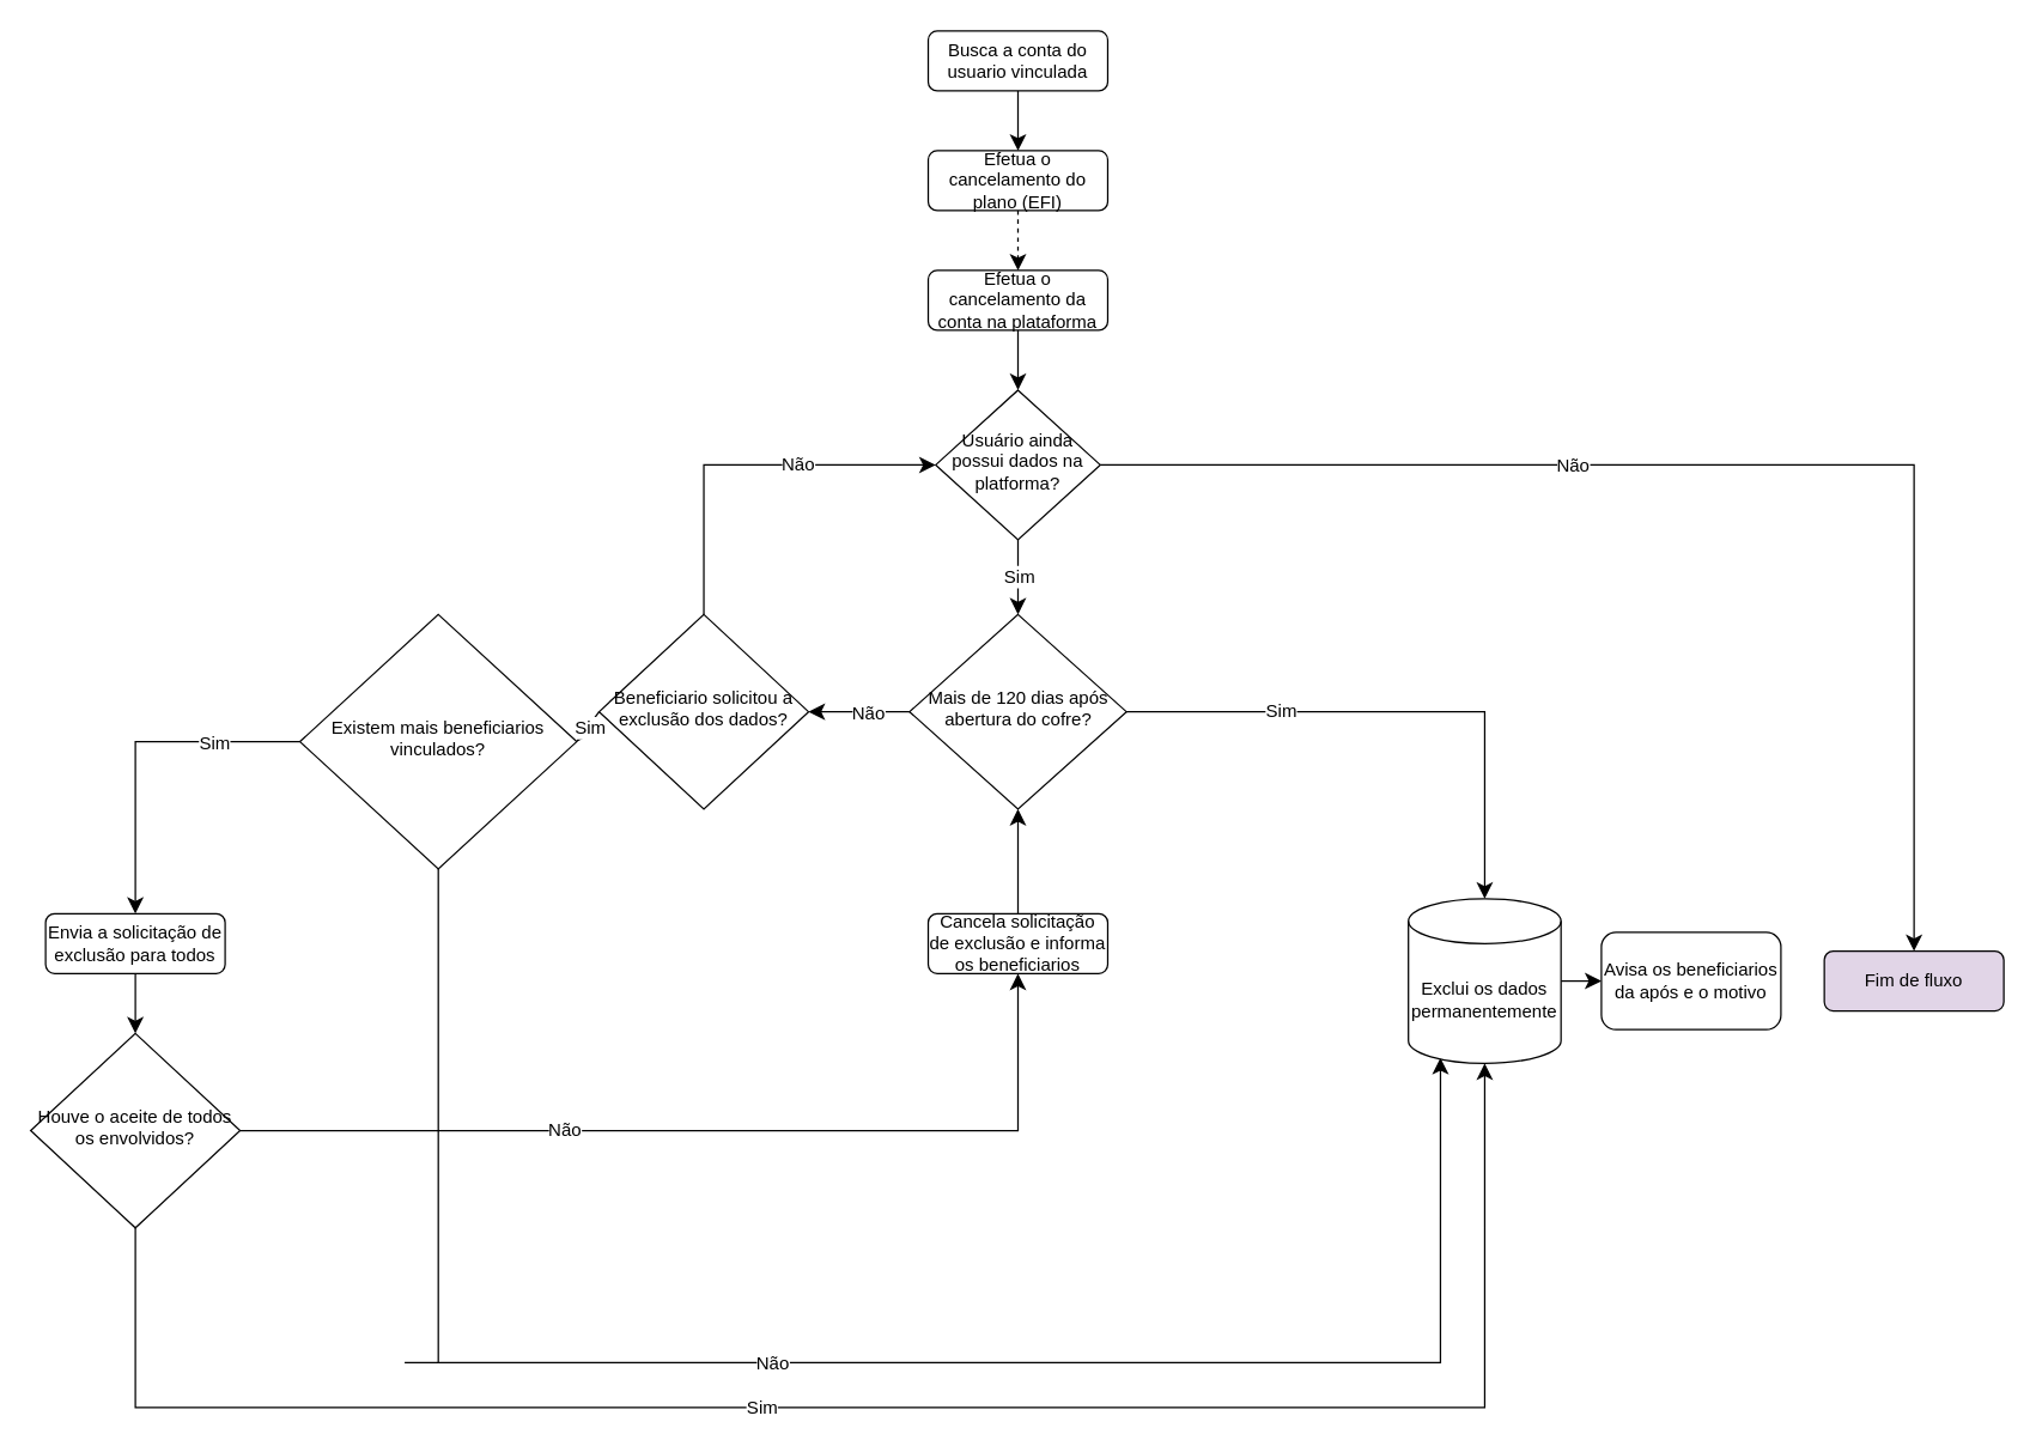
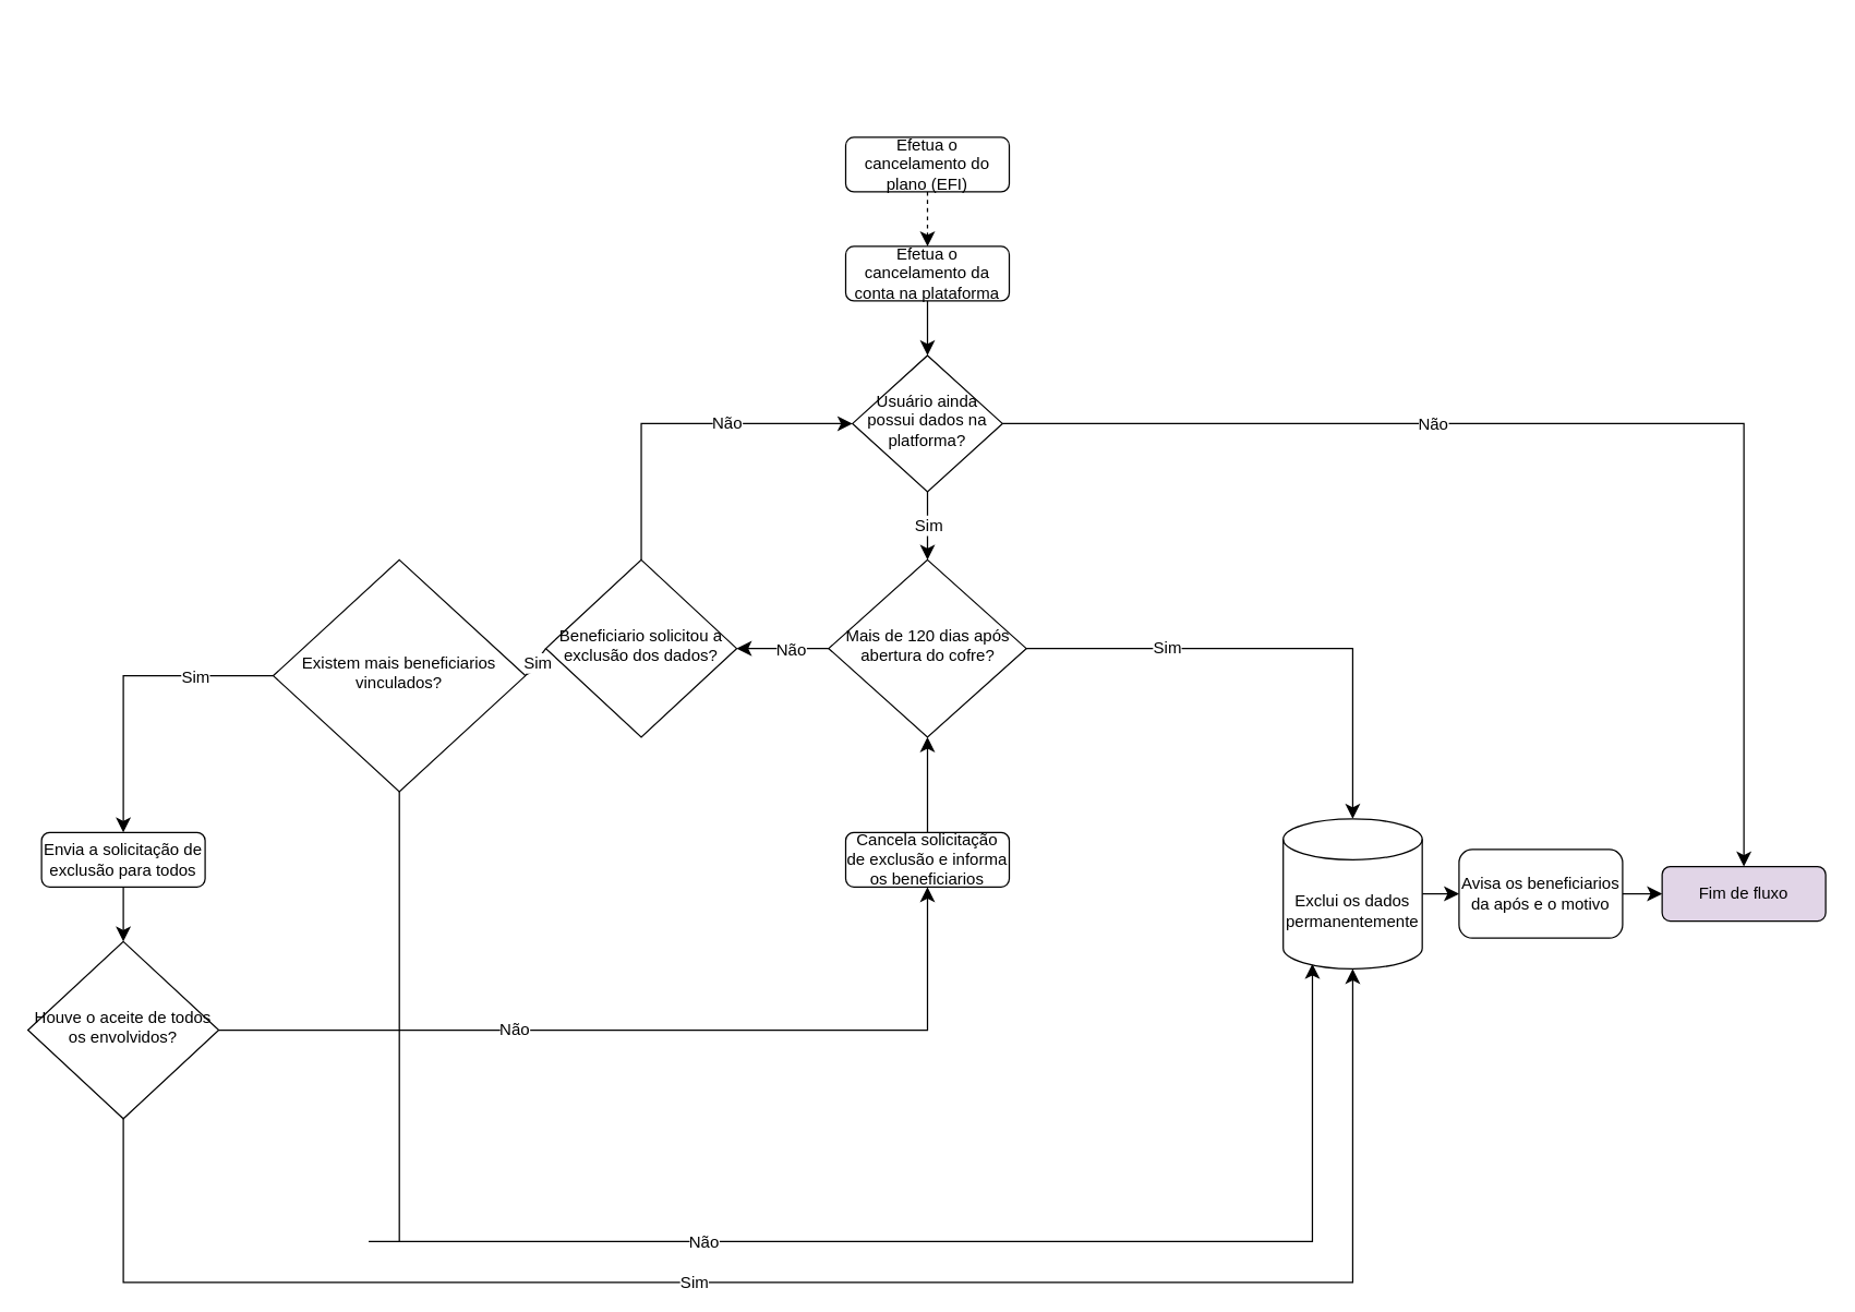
  <mxCell id="0" />
  <mxCell id="1" parent="0" />
  <mxCell id="2" style="edgeStyle=none;curved=1;rounded=0;orthogonalLoop=1;jettySize=auto;html=1;exitX=0.5;exitY=1;exitDx=0;exitDy=0;entryX=0.5;entryY=0;entryDx=0;entryDy=0;fontSize=12;startSize=8;endSize=8;dashed=1;" edge="1" parent="1" source="3" target="5"><mxGeometry relative="1" as="geometry" /></mxCell>
  <mxCell id="3" value="Efetua o cancelamento do plano (EFI)" style="rounded=1;whiteSpace=wrap;html=1;fontSize=12;glass=0;strokeWidth=1;shadow=0;" vertex="1" parent="1"><mxGeometry x="620" y="100" width="120" height="40" as="geometry" /></mxCell>
  <mxCell id="4" style="edgeStyle=none;curved=1;rounded=0;orthogonalLoop=1;jettySize=auto;html=1;exitX=0.5;exitY=1;exitDx=0;exitDy=0;entryX=0.5;entryY=0;entryDx=0;entryDy=0;fontSize=12;startSize=8;endSize=8;" edge="1" parent="1" source="5" target="22"><mxGeometry relative="1" as="geometry" /></mxCell>
  <mxCell id="5" value="Efetua o cancelamento da conta na plataforma" style="rounded=1;whiteSpace=wrap;html=1;fontSize=12;glass=0;strokeWidth=1;shadow=0;" vertex="1" parent="1"><mxGeometry x="620" y="180" width="120" height="40" as="geometry" /></mxCell>
  <mxCell id="6" style="edgeStyle=orthogonalEdgeStyle;rounded=0;orthogonalLoop=1;jettySize=auto;html=1;exitX=1;exitY=0.5;exitDx=0;exitDy=0;entryX=0.5;entryY=0;entryDx=0;entryDy=0;fontSize=12;startSize=8;endSize=8;entryPerimeter=0;" edge="1" parent="1" source="10" target="41"><mxGeometry relative="1" as="geometry" /></mxCell>
  <mxCell id="7" value="Sim" style="edgeLabel;html=1;align=center;verticalAlign=middle;resizable=0;points=[];fontSize=12;" vertex="1" connectable="0" parent="6"><mxGeometry x="-0.434" y="1" relative="1" as="geometry"><mxPoint as="offset" /></mxGeometry></mxCell>
  <mxCell id="8" style="edgeStyle=none;curved=1;rounded=0;orthogonalLoop=1;jettySize=auto;html=1;exitX=0;exitY=0.5;exitDx=0;exitDy=0;entryX=1;entryY=0.5;entryDx=0;entryDy=0;fontSize=12;startSize=8;endSize=8;" edge="1" parent="1" source="10" target="27"><mxGeometry relative="1" as="geometry" /></mxCell>
  <mxCell id="9" value="Não" style="edgeLabel;html=1;align=center;verticalAlign=middle;resizable=0;points=[];fontSize=12;" vertex="1" connectable="0" parent="8"><mxGeometry x="-0.183" y="1" relative="1" as="geometry"><mxPoint as="offset" /></mxGeometry></mxCell>
  <mxCell id="10" value="Mais de 120 dias após abertura do cofre?" style="rhombus;whiteSpace=wrap;html=1;shadow=0;fontFamily=Helvetica;fontSize=12;align=center;strokeWidth=1;spacing=6;spacingTop=-4;" vertex="1" parent="1"><mxGeometry x="607.5" y="410" width="145" height="130" as="geometry" /></mxCell>
- <mxCell id="11" style="edgeStyle=none;curved=1;rounded=0;orthogonalLoop=1;jettySize=auto;html=1;exitX=0.5;exitY=1;exitDx=0;exitDy=0;entryX=0.5;entryY=0;entryDx=0;entryDy=0;fontSize=12;startSize=8;endSize=8;" edge="1" parent="1" source="12" target="3"><mxGeometry relative="1" as="geometry" /></mxCell>
- <mxCell id="12" value="Busca a conta do usuario vinculada" style="rounded=1;whiteSpace=wrap;html=1;fontSize=12;glass=0;strokeWidth=1;shadow=0;" vertex="1" parent="1"><mxGeometry x="620" y="20" width="120" height="40" as="geometry" /></mxCell>
+ <mxCell id="13" value="" style="edgeStyle=none;curved=1;rounded=0;orthogonalLoop=1;jettySize=auto;html=1;fontSize=12;startSize=8;endSize=8;" edge="1" parent="1" source="14" target="15"><mxGeometry relative="1" as="geometry" /></mxCell>
  <mxCell id="14" value="Avisa os beneficiarios da após e o motivo" style="rounded=1;whiteSpace=wrap;html=1;fontSize=12;glass=0;strokeWidth=1;shadow=0;" vertex="1" parent="1"><mxGeometry x="1070" y="622.5" width="120" height="65" as="geometry" /></mxCell>
  <mxCell id="15" value="Fim de fluxo" style="rounded=1;whiteSpace=wrap;html=1;fontSize=12;glass=0;strokeWidth=1;shadow=0;fillColor=#e1d5e7;" vertex="1" parent="1"><mxGeometry x="1219" y="635" width="120" height="40" as="geometry" /></mxCell>
  <mxCell id="16" value="" style="edgeStyle=none;curved=1;rounded=0;orthogonalLoop=1;jettySize=auto;html=1;fontSize=12;startSize=8;endSize=8;" edge="1" parent="1" source="17" target="10"><mxGeometry relative="1" as="geometry" /></mxCell>
  <mxCell id="17" value="Cancela solicitação de exclusão e informa os beneficiarios" style="rounded=1;whiteSpace=wrap;html=1;fontSize=12;glass=0;strokeWidth=1;shadow=0;" vertex="1" parent="1"><mxGeometry x="620" y="610" width="120" height="40" as="geometry" /></mxCell>
  <mxCell id="18" style="edgeStyle=none;curved=1;rounded=0;orthogonalLoop=1;jettySize=auto;html=1;exitX=0.5;exitY=1;exitDx=0;exitDy=0;entryX=0.5;entryY=0;entryDx=0;entryDy=0;fontSize=12;startSize=8;endSize=8;" edge="1" parent="1" source="22" target="10"><mxGeometry relative="1" as="geometry" /></mxCell>
  <mxCell id="19" value="Sim" style="edgeLabel;html=1;align=center;verticalAlign=middle;resizable=0;points=[];fontSize=12;" vertex="1" connectable="0" parent="18"><mxGeometry x="-0.04" relative="1" as="geometry"><mxPoint as="offset" /></mxGeometry></mxCell>
  <mxCell id="20" style="edgeStyle=orthogonalEdgeStyle;rounded=0;orthogonalLoop=1;jettySize=auto;html=1;exitX=1;exitY=0.5;exitDx=0;exitDy=0;entryX=0.5;entryY=0;entryDx=0;entryDy=0;fontSize=12;startSize=8;endSize=8;" edge="1" parent="1" source="22" target="15"><mxGeometry relative="1" as="geometry"><mxPoint x="804" y="310" as="targetPoint" /></mxGeometry></mxCell>
  <mxCell id="21" value="Não" style="edgeLabel;html=1;align=center;verticalAlign=middle;resizable=0;points=[];fontSize=12;" vertex="1" connectable="0" parent="20"><mxGeometry x="-0.275" relative="1" as="geometry"><mxPoint as="offset" /></mxGeometry></mxCell>
  <mxCell id="22" value="Usuário ainda possui dados na platforma?" style="rhombus;whiteSpace=wrap;html=1;shadow=0;fontFamily=Helvetica;fontSize=12;align=center;strokeWidth=1;spacing=6;spacingTop=-4;" vertex="1" parent="1"><mxGeometry x="625" y="260" width="110" height="100" as="geometry" /></mxCell>
  <mxCell id="23" style="edgeStyle=none;curved=1;rounded=0;orthogonalLoop=1;jettySize=auto;html=1;exitX=0;exitY=0.5;exitDx=0;exitDy=0;entryX=1;entryY=0.5;entryDx=0;entryDy=0;fontSize=12;startSize=8;endSize=8;" edge="1" parent="1" source="27" target="32"><mxGeometry relative="1" as="geometry" /></mxCell>
  <mxCell id="24" value="Sim" style="edgeLabel;html=1;align=center;verticalAlign=middle;resizable=0;points=[];fontSize=12;" vertex="1" connectable="0" parent="23"><mxGeometry x="-0.049" y="1" relative="1" as="geometry"><mxPoint as="offset" /></mxGeometry></mxCell>
  <mxCell id="25" style="edgeStyle=orthogonalEdgeStyle;rounded=0;orthogonalLoop=1;jettySize=auto;html=1;exitX=0.5;exitY=0;exitDx=0;exitDy=0;entryX=0;entryY=0.5;entryDx=0;entryDy=0;fontSize=12;startSize=8;endSize=8;" edge="1" parent="1" source="27" target="22"><mxGeometry relative="1" as="geometry" /></mxCell>
  <mxCell id="26" value="Não" style="edgeLabel;html=1;align=center;verticalAlign=middle;resizable=0;points=[];fontSize=12;" vertex="1" connectable="0" parent="25"><mxGeometry x="0.274" y="1" relative="1" as="geometry"><mxPoint as="offset" /></mxGeometry></mxCell>
  <mxCell id="27" value="Beneficiario solicitou a exclusão dos dados?" style="rhombus;whiteSpace=wrap;html=1;shadow=0;fontFamily=Helvetica;fontSize=12;align=center;strokeWidth=1;spacing=6;spacingTop=-4;" vertex="1" parent="1"><mxGeometry x="400" y="410" width="140" height="130" as="geometry" /></mxCell>
  <mxCell id="28" style="edgeStyle=orthogonalEdgeStyle;rounded=0;orthogonalLoop=1;jettySize=auto;html=1;exitX=0.5;exitY=1;exitDx=0;exitDy=0;entryX=0.21;entryY=0.967;entryDx=0;entryDy=0;fontSize=12;startSize=8;endSize=8;entryPerimeter=0;" edge="1" parent="1" source="32" target="41"><mxGeometry relative="1" as="geometry"><Array as="points"><mxPoint x="270" y="910" /><mxPoint x="962" y="910" /><mxPoint x="962" y="836" /></Array></mxGeometry></mxCell>
  <mxCell id="29" value="Não" style="edgeLabel;html=1;align=center;verticalAlign=middle;resizable=0;points=[];fontSize=12;" vertex="1" connectable="0" parent="28"><mxGeometry x="-0.042" relative="1" as="geometry"><mxPoint as="offset" /></mxGeometry></mxCell>
  <mxCell id="30" style="edgeStyle=orthogonalEdgeStyle;rounded=0;orthogonalLoop=1;jettySize=auto;html=1;exitX=0;exitY=0.5;exitDx=0;exitDy=0;entryX=0.5;entryY=0;entryDx=0;entryDy=0;fontSize=12;startSize=8;endSize=8;" edge="1" parent="1" source="32" target="34"><mxGeometry relative="1" as="geometry" /></mxCell>
  <mxCell id="31" value="Sim" style="edgeLabel;html=1;align=center;verticalAlign=middle;resizable=0;points=[];fontSize=12;" vertex="1" connectable="0" parent="30"><mxGeometry x="-0.472" y="1" relative="1" as="geometry"><mxPoint x="1" as="offset" /></mxGeometry></mxCell>
  <mxCell id="32" value="Existem mais beneficiarios vinculados?" style="rhombus;whiteSpace=wrap;html=1;shadow=0;fontFamily=Helvetica;fontSize=12;align=center;strokeWidth=1;spacing=6;spacingTop=-4;" vertex="1" parent="1"><mxGeometry x="200" y="410" width="185" height="170" as="geometry" /></mxCell>
  <mxCell id="33" style="edgeStyle=none;curved=1;rounded=0;orthogonalLoop=1;jettySize=auto;html=1;exitX=0.5;exitY=1;exitDx=0;exitDy=0;entryX=0.5;entryY=0;entryDx=0;entryDy=0;fontSize=12;startSize=8;endSize=8;" edge="1" parent="1" source="34" target="39"><mxGeometry relative="1" as="geometry" /></mxCell>
  <mxCell id="34" value="Envia a solicitação de exclusão para todos" style="rounded=1;whiteSpace=wrap;html=1;fontSize=12;glass=0;strokeWidth=1;shadow=0;" vertex="1" parent="1"><mxGeometry x="30" y="610" width="120" height="40" as="geometry" /></mxCell>
  <mxCell id="35" style="edgeStyle=orthogonalEdgeStyle;rounded=0;orthogonalLoop=1;jettySize=auto;html=1;exitX=0.5;exitY=1;exitDx=0;exitDy=0;fontSize=12;startSize=8;endSize=8;entryX=0.5;entryY=1;entryDx=0;entryDy=0;entryPerimeter=0;" edge="1" parent="1" source="39" target="41"><mxGeometry relative="1" as="geometry"><mxPoint x="1010" y="800" as="targetPoint" /><Array as="points"><mxPoint x="90" y="940" /><mxPoint x="992" y="940" /></Array></mxGeometry></mxCell>
  <mxCell id="36" value="Sim" style="edgeLabel;html=1;align=center;verticalAlign=middle;resizable=0;points=[];fontSize=12;" vertex="1" connectable="0" parent="35"><mxGeometry x="-0.14" relative="1" as="geometry"><mxPoint as="offset" /></mxGeometry></mxCell>
  <mxCell id="37" style="edgeStyle=orthogonalEdgeStyle;rounded=0;orthogonalLoop=1;jettySize=auto;html=1;exitX=1;exitY=0.5;exitDx=0;exitDy=0;entryX=0.5;entryY=1;entryDx=0;entryDy=0;fontSize=12;startSize=8;endSize=8;" edge="1" parent="1" source="39" target="17"><mxGeometry relative="1" as="geometry" /></mxCell>
  <mxCell id="38" value="Não" style="edgeLabel;html=1;align=center;verticalAlign=middle;resizable=0;points=[];fontSize=12;" vertex="1" connectable="0" parent="37"><mxGeometry x="-0.305" y="1" relative="1" as="geometry"><mxPoint x="-1" as="offset" /></mxGeometry></mxCell>
  <mxCell id="39" value="Houve o aceite de todos os envolvidos?" style="rhombus;whiteSpace=wrap;html=1;shadow=0;fontFamily=Helvetica;fontSize=12;align=center;strokeWidth=1;spacing=6;spacingTop=-4;" vertex="1" parent="1"><mxGeometry x="20" y="690" width="140" height="130" as="geometry" /></mxCell>
  <mxCell id="40" style="edgeStyle=none;curved=1;rounded=0;orthogonalLoop=1;jettySize=auto;html=1;exitX=1;exitY=0.5;exitDx=0;exitDy=0;exitPerimeter=0;entryX=0;entryY=0.5;entryDx=0;entryDy=0;fontSize=12;startSize=8;endSize=8;" edge="1" parent="1" source="41" target="14"><mxGeometry relative="1" as="geometry" /></mxCell>
  <mxCell id="41" value="Exclui os dados permanentemente" style="shape=cylinder3;whiteSpace=wrap;html=1;boundedLbl=1;backgroundOutline=1;size=15;" vertex="1" parent="1"><mxGeometry x="941" y="600" width="102" height="110" as="geometry" /></mxCell>
